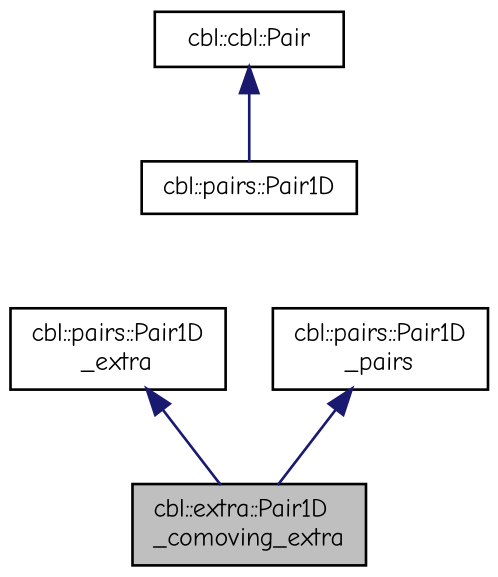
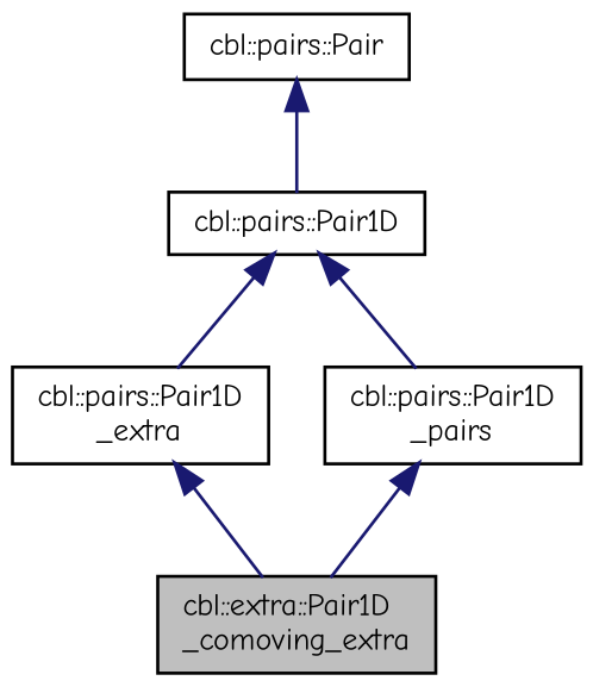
  digraph {
    fontname="Comic Neue"
    node [color=black fillcolor=white fontname="Comic Neue" fontsize=10 shape=record style=filled]
    edge [color=midnightblue dir=back fontname="Comic Neue" fontsize=10 labelfontname=Helvetica labelfontsize=10 style=solid]
    n1 [fillcolor=grey75 fontcolor=black height=0.2 label="cbl::extra::Pair1D\l_comoving_extra" width=0.4]
    n2 [height=0.2 label="cbl::pairs::Pair1D\l_extra" width=0.4]
    n3 [height=0.2 label="cbl::pairs::Pair1D" width=0.4]
    n4 [height=0.2 label="cbl::pairs::Pair1D\l_pairs" width=0.4]
-   n5 [height=0.2 label="cbl::cbl::Pair" width=0.4]
+   n5 [height=0.2 label="cbl::pairs::Pair" width=0.4]
    n2 -> n1
+   n3 -> n2
+   n3 -> n4
    n4 -> n1
    n5 -> n3
  }
